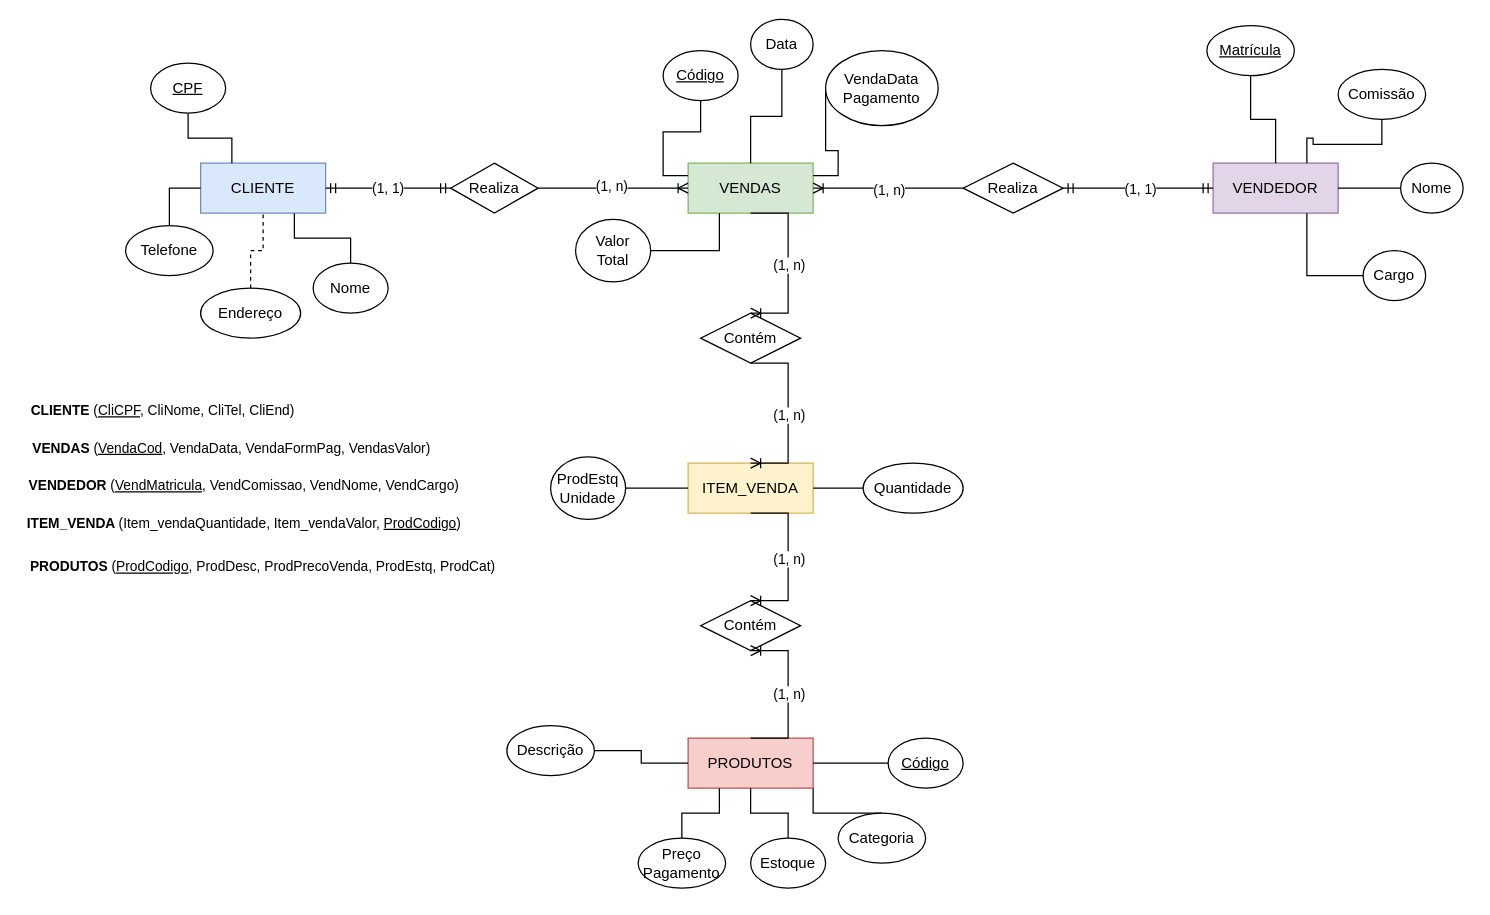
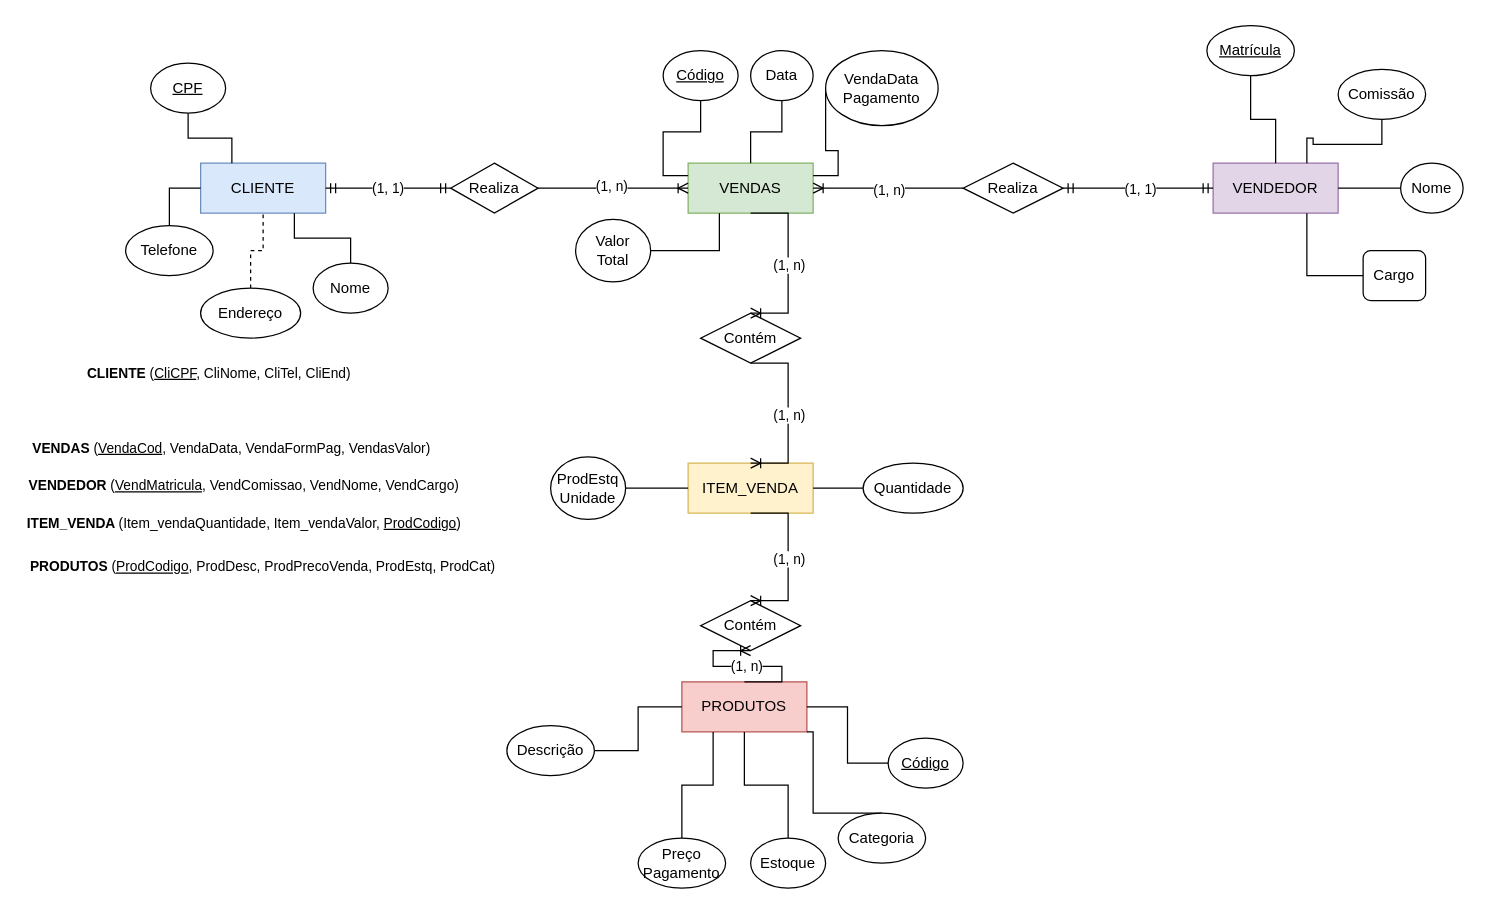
  <mxCell id="0" />
  <mxCell id="1" parent="0" />
  <mxCell id="2" value="CLIENTE" style="whiteSpace=wrap;html=1;align=center;fillColor=#dae8fc;strokeColor=#6c8ebf;" vertex="1" parent="1"><mxGeometry x="160" y="130" width="100" height="40" as="geometry" /></mxCell>
  <mxCell id="3" value="VENDAS" style="whiteSpace=wrap;html=1;align=center;fillColor=#d5e8d4;strokeColor=#82b366;" vertex="1" parent="1"><mxGeometry x="550" y="130" width="100" height="40" as="geometry" /></mxCell>
  <mxCell id="4" value="Realiza" style="shape=rhombus;perimeter=rhombusPerimeter;whiteSpace=wrap;html=1;align=center;" vertex="1" parent="1"><mxGeometry x="360" y="130" width="70" height="40" as="geometry" /></mxCell>
  <mxCell id="5" value="" style="edgeStyle=entityRelationEdgeStyle;fontSize=12;html=1;endArrow=ERoneToMany;rounded=0;entryX=0;entryY=0.5;entryDx=0;entryDy=0;exitX=1;exitY=0.5;exitDx=0;exitDy=0;" edge="1" parent="1" source="4" target="3"><mxGeometry width="100" height="100" relative="1" as="geometry"><mxPoint x="340" y="220" as="sourcePoint" /><mxPoint x="440" y="120" as="targetPoint" /></mxGeometry></mxCell>
  <mxCell id="6" value="(1, n)" style="edgeLabel;html=1;align=center;verticalAlign=middle;resizable=0;points=[];" vertex="1" connectable="0" parent="5"><mxGeometry x="-0.028" y="2" relative="1" as="geometry"><mxPoint as="offset" /></mxGeometry></mxCell>
  <mxCell id="7" value="" style="edgeStyle=entityRelationEdgeStyle;fontSize=12;html=1;endArrow=ERmandOne;startArrow=ERmandOne;rounded=0;entryX=0;entryY=0.5;entryDx=0;entryDy=0;exitX=1;exitY=0.5;exitDx=0;exitDy=0;" edge="1" parent="1" source="2" target="4"><mxGeometry width="100" height="100" relative="1" as="geometry"><mxPoint x="340" y="220" as="sourcePoint" /><mxPoint x="440" y="120" as="targetPoint" /></mxGeometry></mxCell>
  <mxCell id="8" value="(1, 1)" style="edgeLabel;html=1;align=center;verticalAlign=middle;resizable=0;points=[];" vertex="1" connectable="0" parent="7"><mxGeometry x="-0.028" y="1" relative="1" as="geometry"><mxPoint as="offset" /></mxGeometry></mxCell>
  <mxCell id="9" value="VENDEDOR" style="whiteSpace=wrap;html=1;align=center;fillColor=#e1d5e7;strokeColor=#9673a6;" vertex="1" parent="1"><mxGeometry x="970" y="130" width="100" height="40" as="geometry" /></mxCell>
  <mxCell id="10" value="Realiza" style="shape=rhombus;perimeter=rhombusPerimeter;whiteSpace=wrap;html=1;align=center;" vertex="1" parent="1"><mxGeometry x="770" y="130" width="80" height="40" as="geometry" /></mxCell>
  <mxCell id="11" value="" style="edgeStyle=entityRelationEdgeStyle;fontSize=12;html=1;endArrow=ERoneToMany;rounded=0;entryX=1;entryY=0.5;entryDx=0;entryDy=0;exitX=0;exitY=0.5;exitDx=0;exitDy=0;" edge="1" parent="1" source="10" target="3"><mxGeometry width="100" height="100" relative="1" as="geometry"><mxPoint x="670" y="270" as="sourcePoint" /><mxPoint x="770" y="170" as="targetPoint" /></mxGeometry></mxCell>
  <mxCell id="12" value="(1, n)" style="edgeLabel;html=1;align=center;verticalAlign=middle;resizable=0;points=[];" vertex="1" connectable="0" parent="11"><mxGeometry x="-0.001" y="1" relative="1" as="geometry"><mxPoint as="offset" /></mxGeometry></mxCell>
  <mxCell id="13" value="" style="edgeStyle=entityRelationEdgeStyle;fontSize=12;html=1;endArrow=ERmandOne;startArrow=ERmandOne;rounded=0;entryX=0;entryY=0.5;entryDx=0;entryDy=0;exitX=1;exitY=0.5;exitDx=0;exitDy=0;" edge="1" parent="1" source="10" target="9"><mxGeometry width="100" height="100" relative="1" as="geometry"><mxPoint x="730" y="220" as="sourcePoint" /><mxPoint x="830" y="120" as="targetPoint" /></mxGeometry></mxCell>
  <mxCell id="14" value="(1, 1)" style="edgeLabel;html=1;align=center;verticalAlign=middle;resizable=0;points=[];" vertex="1" connectable="0" parent="13"><mxGeometry x="0.017" relative="1" as="geometry"><mxPoint as="offset" /></mxGeometry></mxCell>
  <mxCell id="15" value="Contém" style="shape=rhombus;perimeter=rhombusPerimeter;whiteSpace=wrap;html=1;align=center;" vertex="1" parent="1"><mxGeometry x="560" y="250" width="80" height="40" as="geometry" /></mxCell>
- <mxCell id="16" value="PRODUTOS" style="whiteSpace=wrap;html=1;align=center;fillColor=#f8cecc;strokeColor=#b85450;" vertex="1" parent="1"><mxGeometry x="550" y="590" width="100" height="40" as="geometry" /></mxCell>
+ <mxCell id="16" value="PRODUTOS" style="whiteSpace=wrap;html=1;align=center;fillColor=#f8cecc;strokeColor=#b85450;" vertex="1" parent="1"><mxGeometry x="545" y="545" width="100" height="40" as="geometry" /></mxCell>
  <mxCell id="17" value="ITEM_VENDA" style="whiteSpace=wrap;html=1;align=center;fillColor=#fff2cc;strokeColor=#d6b656;" vertex="1" parent="1"><mxGeometry x="550" y="370" width="100" height="40" as="geometry" /></mxCell>
  <mxCell id="18" value="" style="edgeStyle=entityRelationEdgeStyle;fontSize=12;html=1;endArrow=ERoneToMany;rounded=0;entryX=0.5;entryY=0;entryDx=0;entryDy=0;exitX=0.5;exitY=1;exitDx=0;exitDy=0;" edge="1" parent="1" source="15" target="17"><mxGeometry width="100" height="100" relative="1" as="geometry"><mxPoint x="580" y="460" as="sourcePoint" /><mxPoint x="680" y="360" as="targetPoint" /></mxGeometry></mxCell>
  <mxCell id="19" value="(1, n)" style="edgeLabel;html=1;align=center;verticalAlign=middle;resizable=0;points=[];" vertex="1" connectable="0" parent="18"><mxGeometry x="0.017" relative="1" as="geometry"><mxPoint as="offset" /></mxGeometry></mxCell>
  <mxCell id="20" value="" style="edgeStyle=entityRelationEdgeStyle;fontSize=12;html=1;endArrow=ERoneToMany;rounded=0;entryX=0.5;entryY=0;entryDx=0;entryDy=0;exitX=0.5;exitY=1;exitDx=0;exitDy=0;" edge="1" parent="1" source="3" target="15"><mxGeometry width="100" height="100" relative="1" as="geometry"><mxPoint x="650" y="230" as="sourcePoint" /><mxPoint x="650" y="310" as="targetPoint" /></mxGeometry></mxCell>
  <mxCell id="21" value="(1, n)" style="edgeLabel;html=1;align=center;verticalAlign=middle;resizable=0;points=[];" vertex="1" connectable="0" parent="20"><mxGeometry x="0.017" relative="1" as="geometry"><mxPoint as="offset" /></mxGeometry></mxCell>
  <mxCell id="22" value="Contém" style="shape=rhombus;perimeter=rhombusPerimeter;whiteSpace=wrap;html=1;align=center;" vertex="1" parent="1"><mxGeometry x="560" y="480" width="80" height="40" as="geometry" /></mxCell>
  <mxCell id="23" value="" style="edgeStyle=entityRelationEdgeStyle;fontSize=12;html=1;endArrow=ERoneToMany;rounded=0;entryX=0.5;entryY=0;entryDx=0;entryDy=0;exitX=0.5;exitY=1;exitDx=0;exitDy=0;" edge="1" parent="1" source="17" target="22"><mxGeometry width="100" height="100" relative="1" as="geometry"><mxPoint x="680" y="470" as="sourcePoint" /><mxPoint x="680" y="550" as="targetPoint" /></mxGeometry></mxCell>
  <mxCell id="24" value="(1, n)" style="edgeLabel;html=1;align=center;verticalAlign=middle;resizable=0;points=[];" vertex="1" connectable="0" parent="23"><mxGeometry x="0.017" relative="1" as="geometry"><mxPoint as="offset" /></mxGeometry></mxCell>
  <mxCell id="25" value="" style="edgeStyle=entityRelationEdgeStyle;fontSize=12;html=1;endArrow=ERoneToMany;rounded=0;entryX=0.5;entryY=1;entryDx=0;entryDy=0;exitX=0.5;exitY=0;exitDx=0;exitDy=0;" edge="1" parent="1" source="16" target="22"><mxGeometry width="100" height="100" relative="1" as="geometry"><mxPoint x="780" y="460" as="sourcePoint" /><mxPoint x="780" y="540" as="targetPoint" /></mxGeometry></mxCell>
  <mxCell id="26" value="(1, n)" style="edgeLabel;html=1;align=center;verticalAlign=middle;resizable=0;points=[];" vertex="1" connectable="0" parent="25"><mxGeometry x="0.017" relative="1" as="geometry"><mxPoint as="offset" /></mxGeometry></mxCell>
  <mxCell id="27" style="edgeStyle=orthogonalEdgeStyle;shape=connector;rounded=0;orthogonalLoop=1;jettySize=auto;html=1;entryX=0.25;entryY=0;entryDx=0;entryDy=0;strokeColor=default;align=center;verticalAlign=middle;fontFamily=Helvetica;fontSize=11;fontColor=default;labelBackgroundColor=default;endArrow=none;endFill=0;" edge="1" parent="1" source="28" target="2"><mxGeometry relative="1" as="geometry" /></mxCell>
  <mxCell id="28" value="CPF" style="ellipse;whiteSpace=wrap;html=1;align=center;fontStyle=4;" vertex="1" parent="1"><mxGeometry x="120" y="50" width="60" height="40" as="geometry" /></mxCell>
  <mxCell id="29" style="edgeStyle=orthogonalEdgeStyle;shape=connector;rounded=0;orthogonalLoop=1;jettySize=auto;html=1;entryX=0.75;entryY=1;entryDx=0;entryDy=0;strokeColor=default;align=center;verticalAlign=middle;fontFamily=Helvetica;fontSize=11;fontColor=default;labelBackgroundColor=default;endArrow=none;endFill=0;" edge="1" parent="1" source="30" target="2"><mxGeometry relative="1" as="geometry" /></mxCell>
  <mxCell id="30" value="Nome" style="ellipse;whiteSpace=wrap;html=1;align=center;" vertex="1" parent="1"><mxGeometry x="250" y="210" width="60" height="40" as="geometry" /></mxCell>
  <mxCell id="31" style="edgeStyle=orthogonalEdgeStyle;shape=connector;rounded=0;orthogonalLoop=1;jettySize=auto;html=1;entryX=0;entryY=0.5;entryDx=0;entryDy=0;strokeColor=default;align=center;verticalAlign=middle;fontFamily=Helvetica;fontSize=11;fontColor=default;labelBackgroundColor=default;endArrow=none;endFill=0;" edge="1" parent="1" source="32" target="2"><mxGeometry relative="1" as="geometry" /></mxCell>
  <mxCell id="32" value="Telefone" style="ellipse;whiteSpace=wrap;html=1;align=center;" vertex="1" parent="1"><mxGeometry x="100" y="180" width="70" height="40" as="geometry" /></mxCell>
  <mxCell id="33" style="edgeStyle=orthogonalEdgeStyle;rounded=0;orthogonalLoop=1;jettySize=auto;html=1;entryX=0.5;entryY=1;entryDx=0;entryDy=0;endArrow=none;endFill=0;dashed=1;" edge="1" parent="1" source="34" target="2"><mxGeometry relative="1" as="geometry" /></mxCell>
  <mxCell id="34" value="Endereço" style="ellipse;whiteSpace=wrap;html=1;align=center;" vertex="1" parent="1"><mxGeometry x="160" y="230" width="80" height="40" as="geometry" /></mxCell>
  <mxCell id="35" style="edgeStyle=orthogonalEdgeStyle;shape=connector;rounded=0;orthogonalLoop=1;jettySize=auto;html=1;entryX=1;entryY=0.5;entryDx=0;entryDy=0;strokeColor=default;align=center;verticalAlign=middle;fontFamily=Helvetica;fontSize=11;fontColor=default;labelBackgroundColor=default;endArrow=none;endFill=0;" edge="1" parent="1" source="36" target="16"><mxGeometry relative="1" as="geometry" /></mxCell>
  <mxCell id="36" value="Código" style="ellipse;whiteSpace=wrap;html=1;align=center;fontStyle=4;" vertex="1" parent="1"><mxGeometry x="710" y="590" width="60" height="40" as="geometry" /></mxCell>
  <mxCell id="37" style="edgeStyle=orthogonalEdgeStyle;shape=connector;rounded=0;orthogonalLoop=1;jettySize=auto;html=1;entryX=0;entryY=0.5;entryDx=0;entryDy=0;strokeColor=default;align=center;verticalAlign=middle;fontFamily=Helvetica;fontSize=11;fontColor=default;labelBackgroundColor=default;endArrow=none;endFill=0;" edge="1" parent="1" source="38" target="16"><mxGeometry relative="1" as="geometry" /></mxCell>
  <mxCell id="38" value="Descrição" style="ellipse;whiteSpace=wrap;html=1;align=center;" vertex="1" parent="1"><mxGeometry x="405" y="580" width="70" height="40" as="geometry" /></mxCell>
  <mxCell id="39" style="edgeStyle=orthogonalEdgeStyle;shape=connector;rounded=0;orthogonalLoop=1;jettySize=auto;html=1;entryX=0.25;entryY=1;entryDx=0;entryDy=0;strokeColor=default;align=center;verticalAlign=middle;fontFamily=Helvetica;fontSize=11;fontColor=default;labelBackgroundColor=default;endArrow=none;endFill=0;" edge="1" parent="1" source="40" target="16"><mxGeometry relative="1" as="geometry" /></mxCell>
  <mxCell id="40" value="Preço&lt;br&gt;Pagamento" style="ellipse;whiteSpace=wrap;html=1;align=center;" vertex="1" parent="1"><mxGeometry x="510" y="670" width="70" height="40" as="geometry" /></mxCell>
  <mxCell id="41" style="edgeStyle=orthogonalEdgeStyle;shape=connector;rounded=0;orthogonalLoop=1;jettySize=auto;html=1;entryX=0.5;entryY=1;entryDx=0;entryDy=0;strokeColor=default;align=center;verticalAlign=middle;fontFamily=Helvetica;fontSize=11;fontColor=default;labelBackgroundColor=default;endArrow=none;endFill=0;" edge="1" parent="1" source="42" target="16"><mxGeometry relative="1" as="geometry" /></mxCell>
  <mxCell id="42" value="Estoque" style="ellipse;whiteSpace=wrap;html=1;align=center;" vertex="1" parent="1"><mxGeometry x="600" y="670" width="60" height="40" as="geometry" /></mxCell>
  <mxCell id="43" style="edgeStyle=orthogonalEdgeStyle;shape=connector;rounded=0;orthogonalLoop=1;jettySize=auto;html=1;entryX=1;entryY=1;entryDx=0;entryDy=0;strokeColor=default;align=center;verticalAlign=middle;fontFamily=Helvetica;fontSize=11;fontColor=default;labelBackgroundColor=default;endArrow=none;endFill=0;" edge="1" parent="1" source="44" target="16"><mxGeometry relative="1" as="geometry"><Array as="points"><mxPoint x="650" y="650" /></Array></mxGeometry></mxCell>
  <mxCell id="44" value="Categoria" style="ellipse;whiteSpace=wrap;html=1;align=center;" vertex="1" parent="1"><mxGeometry x="670" y="650" width="70" height="40" as="geometry" /></mxCell>
  <mxCell id="45" style="edgeStyle=orthogonalEdgeStyle;shape=connector;rounded=0;orthogonalLoop=1;jettySize=auto;html=1;entryX=0.5;entryY=0;entryDx=0;entryDy=0;strokeColor=default;align=center;verticalAlign=middle;fontFamily=Helvetica;fontSize=11;fontColor=default;labelBackgroundColor=default;endArrow=none;endFill=0;" edge="1" parent="1" source="46" target="9"><mxGeometry relative="1" as="geometry" /></mxCell>
  <mxCell id="46" value="Matrícula" style="ellipse;whiteSpace=wrap;html=1;align=center;fontStyle=4;" vertex="1" parent="1"><mxGeometry x="965" y="20" width="70" height="40" as="geometry" /></mxCell>
  <mxCell id="47" style="edgeStyle=orthogonalEdgeStyle;shape=connector;rounded=0;orthogonalLoop=1;jettySize=auto;html=1;entryX=1;entryY=0.5;entryDx=0;entryDy=0;strokeColor=default;align=center;verticalAlign=middle;fontFamily=Helvetica;fontSize=11;fontColor=default;labelBackgroundColor=default;endArrow=none;endFill=0;" edge="1" parent="1" source="48" target="9"><mxGeometry relative="1" as="geometry" /></mxCell>
  <mxCell id="48" value="Nome" style="ellipse;whiteSpace=wrap;html=1;align=center;" vertex="1" parent="1"><mxGeometry x="1120" y="130" width="50" height="40" as="geometry" /></mxCell>
  <mxCell id="49" style="edgeStyle=orthogonalEdgeStyle;shape=connector;rounded=0;orthogonalLoop=1;jettySize=auto;html=1;entryX=0.75;entryY=1;entryDx=0;entryDy=0;strokeColor=default;align=center;verticalAlign=middle;fontFamily=Helvetica;fontSize=11;fontColor=default;labelBackgroundColor=default;endArrow=none;endFill=0;" edge="1" parent="1" source="50" target="9"><mxGeometry relative="1" as="geometry" /></mxCell>
- <mxCell id="50" value="Cargo" style="ellipse;whiteSpace=wrap;html=1;align=center;" vertex="1" parent="1"><mxGeometry x="1090" y="200" width="50" height="40" as="geometry" /></mxCell>
+ <mxCell id="50" value="Cargo" style="whiteSpace=wrap;html=1;align=center;rounded=1;" vertex="1" parent="1"><mxGeometry x="1090" y="200" width="50" height="40" as="geometry" /></mxCell>
  <mxCell id="51" style="edgeStyle=orthogonalEdgeStyle;shape=connector;rounded=0;orthogonalLoop=1;jettySize=auto;html=1;entryX=0.75;entryY=0;entryDx=0;entryDy=0;strokeColor=default;align=center;verticalAlign=middle;fontFamily=Helvetica;fontSize=11;fontColor=default;labelBackgroundColor=default;endArrow=none;endFill=0;" edge="1" parent="1" source="52" target="9"><mxGeometry relative="1" as="geometry" /></mxCell>
  <mxCell id="52" value="Comissão" style="ellipse;whiteSpace=wrap;html=1;align=center;" vertex="1" parent="1"><mxGeometry x="1070" y="55" width="70" height="40" as="geometry" /></mxCell>
  <mxCell id="53" style="edgeStyle=orthogonalEdgeStyle;shape=connector;rounded=0;orthogonalLoop=1;jettySize=auto;html=1;entryX=0;entryY=0.25;entryDx=0;entryDy=0;strokeColor=default;align=center;verticalAlign=middle;fontFamily=Helvetica;fontSize=11;fontColor=default;labelBackgroundColor=default;endArrow=none;endFill=0;" edge="1" parent="1" source="54" target="3"><mxGeometry relative="1" as="geometry" /></mxCell>
  <mxCell id="54" value="Código" style="ellipse;whiteSpace=wrap;html=1;align=center;fontStyle=4;" vertex="1" parent="1"><mxGeometry x="530" y="40" width="60" height="40" as="geometry" /></mxCell>
  <mxCell id="55" style="edgeStyle=orthogonalEdgeStyle;shape=connector;rounded=0;orthogonalLoop=1;jettySize=auto;html=1;entryX=0.5;entryY=0;entryDx=0;entryDy=0;strokeColor=default;align=center;verticalAlign=middle;fontFamily=Helvetica;fontSize=11;fontColor=default;labelBackgroundColor=default;endArrow=none;endFill=0;" edge="1" parent="1" source="56" target="3"><mxGeometry relative="1" as="geometry" /></mxCell>
- <mxCell id="56" value="Data" style="ellipse;whiteSpace=wrap;html=1;align=center;" vertex="1" parent="1"><mxGeometry x="600" y="15" width="50" height="40" as="geometry" /></mxCell>
+ <mxCell id="56" value="Data" style="ellipse;whiteSpace=wrap;html=1;align=center;" vertex="1" parent="1"><mxGeometry x="600" y="40" width="50" height="40" as="geometry" /></mxCell>
  <mxCell id="57" style="edgeStyle=orthogonalEdgeStyle;shape=connector;rounded=0;orthogonalLoop=1;jettySize=auto;html=1;entryX=1;entryY=0.25;entryDx=0;entryDy=0;strokeColor=default;align=center;verticalAlign=middle;fontFamily=Helvetica;fontSize=11;fontColor=default;labelBackgroundColor=default;endArrow=none;endFill=0;" edge="1" parent="1" source="58" target="3"><mxGeometry relative="1" as="geometry"><Array as="points"><mxPoint x="660" y="120" /><mxPoint x="670" y="120" /><mxPoint x="670" y="140" /></Array></mxGeometry></mxCell>
  <mxCell id="58" value="VendaData&lt;br&gt;Pagamento" style="ellipse;whiteSpace=wrap;html=1;align=center;" vertex="1" parent="1"><mxGeometry x="660" y="40" width="90" height="60" as="geometry" /></mxCell>
  <mxCell id="59" style="edgeStyle=orthogonalEdgeStyle;shape=connector;rounded=0;orthogonalLoop=1;jettySize=auto;html=1;entryX=0.25;entryY=1;entryDx=0;entryDy=0;strokeColor=default;align=center;verticalAlign=middle;fontFamily=Helvetica;fontSize=11;fontColor=default;labelBackgroundColor=default;endArrow=none;endFill=0;" edge="1" parent="1" source="60" target="3"><mxGeometry relative="1" as="geometry" /></mxCell>
  <mxCell id="60" value="Valor&lt;br&gt;Total" style="ellipse;whiteSpace=wrap;html=1;align=center;" vertex="1" parent="1"><mxGeometry x="460" y="175" width="60" height="50" as="geometry" /></mxCell>
  <mxCell id="61" style="edgeStyle=orthogonalEdgeStyle;shape=connector;rounded=0;orthogonalLoop=1;jettySize=auto;html=1;entryX=1;entryY=0.5;entryDx=0;entryDy=0;strokeColor=default;align=center;verticalAlign=middle;fontFamily=Helvetica;fontSize=11;fontColor=default;labelBackgroundColor=default;endArrow=none;endFill=0;" edge="1" parent="1" source="62" target="17"><mxGeometry relative="1" as="geometry" /></mxCell>
  <mxCell id="62" value="Quantidade" style="ellipse;whiteSpace=wrap;html=1;align=center;" vertex="1" parent="1"><mxGeometry x="690" y="370" width="80" height="40" as="geometry" /></mxCell>
  <mxCell id="63" style="edgeStyle=orthogonalEdgeStyle;shape=connector;rounded=0;orthogonalLoop=1;jettySize=auto;html=1;entryX=0;entryY=0.5;entryDx=0;entryDy=0;strokeColor=default;align=center;verticalAlign=middle;fontFamily=Helvetica;fontSize=11;fontColor=default;labelBackgroundColor=default;endArrow=none;endFill=0;" edge="1" parent="1" source="64" target="17"><mxGeometry relative="1" as="geometry" /></mxCell>
  <mxCell id="64" value="ProdEstq&lt;br&gt;Unidade" style="ellipse;whiteSpace=wrap;html=1;align=center;" vertex="1" parent="1"><mxGeometry x="440" y="365" width="60" height="50" as="geometry" /></mxCell>
- <mxCell id="65" value="&lt;b&gt;CLIENTE &lt;/b&gt;(&lt;u&gt;CliCPF&lt;/u&gt;, CliNome, CliTel, CliEnd)" style="text;html=1;whiteSpace=wrap;strokeColor=none;fillColor=none;align=center;verticalAlign=middle;rounded=0;fontFamily=Helvetica;fontSize=11;fontColor=default;labelBackgroundColor=default;" vertex="1" parent="1"><mxGeometry x="20" y="312.5" width="220" height="30" as="geometry" /></mxCell>
+ <mxCell id="65" value="&lt;b&gt;CLIENTE &lt;/b&gt;(&lt;u&gt;CliCPF&lt;/u&gt;, CliNome, CliTel, CliEnd)" style="text;html=1;whiteSpace=wrap;strokeColor=none;fillColor=none;align=center;verticalAlign=middle;rounded=0;fontFamily=Helvetica;fontSize=11;fontColor=default;labelBackgroundColor=default;" vertex="1" parent="1"><mxGeometry x="65" y="282.5" width="220" height="30" as="geometry" /></mxCell>
  <mxCell id="66" value="&lt;b&gt;VENDAS &lt;/b&gt;(&lt;u&gt;VendaCod&lt;/u&gt;, VendaData, VendaFormPag, VendasValor)" style="text;html=1;whiteSpace=wrap;strokeColor=none;fillColor=none;align=center;verticalAlign=middle;rounded=0;fontFamily=Helvetica;fontSize=11;fontColor=default;labelBackgroundColor=default;" vertex="1" parent="1"><mxGeometry x="20" y="342.5" width="330" height="30" as="geometry" /></mxCell>
  <mxCell id="67" value="&lt;b&gt;VENDEDOR &lt;/b&gt;(&lt;u&gt;VendMatricula&lt;/u&gt;, VendComissao, VendNome, VendCargo)" style="text;html=1;whiteSpace=wrap;strokeColor=none;fillColor=none;align=center;verticalAlign=middle;rounded=0;fontFamily=Helvetica;fontSize=11;fontColor=default;labelBackgroundColor=default;" vertex="1" parent="1"><mxGeometry x="20" y="372.5" width="350" height="30" as="geometry" /></mxCell>
  <mxCell id="68" value="&lt;b&gt;ITEM_VENDA &lt;/b&gt;(Item_vendaQuantidade, Item_vendaValor,&amp;nbsp;&lt;u&gt;ProdCodigo&lt;/u&gt;)" style="text;html=1;whiteSpace=wrap;strokeColor=none;fillColor=none;align=center;verticalAlign=middle;rounded=0;fontFamily=Helvetica;fontSize=11;fontColor=default;labelBackgroundColor=default;" vertex="1" parent="1"><mxGeometry x="20" y="402.5" width="350" height="30" as="geometry" /></mxCell>
  <mxCell id="69" value="&lt;b&gt;PRODUTOS &lt;/b&gt;(&lt;u&gt;ProdCodigo&lt;/u&gt;, ProdDesc, ProdPrecoVenda, ProdEstq, ProdCat)" style="text;html=1;whiteSpace=wrap;strokeColor=none;fillColor=none;align=center;verticalAlign=middle;rounded=0;fontFamily=Helvetica;fontSize=11;fontColor=default;labelBackgroundColor=default;" vertex="1" parent="1"><mxGeometry x="20" y="437.5" width="380" height="30" as="geometry" /></mxCell>
  <mxCell id="70" value="&lt;b&gt;VENDAS &lt;/b&gt;(&lt;u&gt;VendaCod&lt;/u&gt;, VendaData, VendaFormPag, VendasValor)" style="text;html=1;whiteSpace=wrap;strokeColor=none;fillColor=none;align=center;verticalAlign=middle;rounded=0;fontFamily=Helvetica;fontSize=11;fontColor=default;labelBackgroundColor=default;" vertex="1" parent="1"><mxGeometry x="20" y="342.5" width="330" height="30" as="geometry" /></mxCell>
